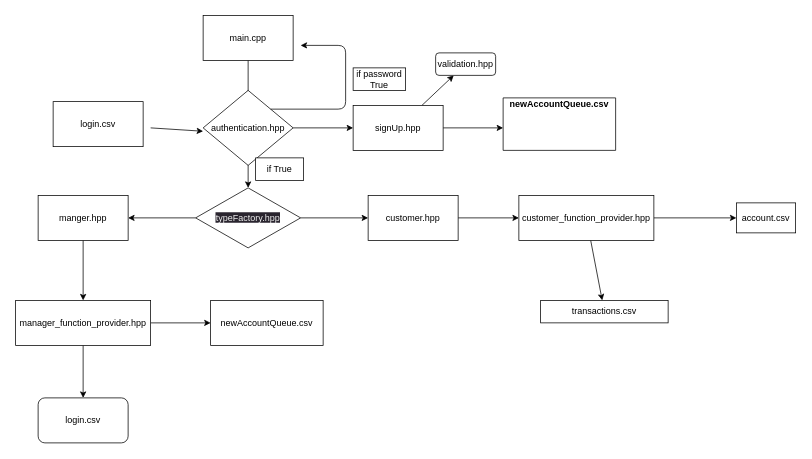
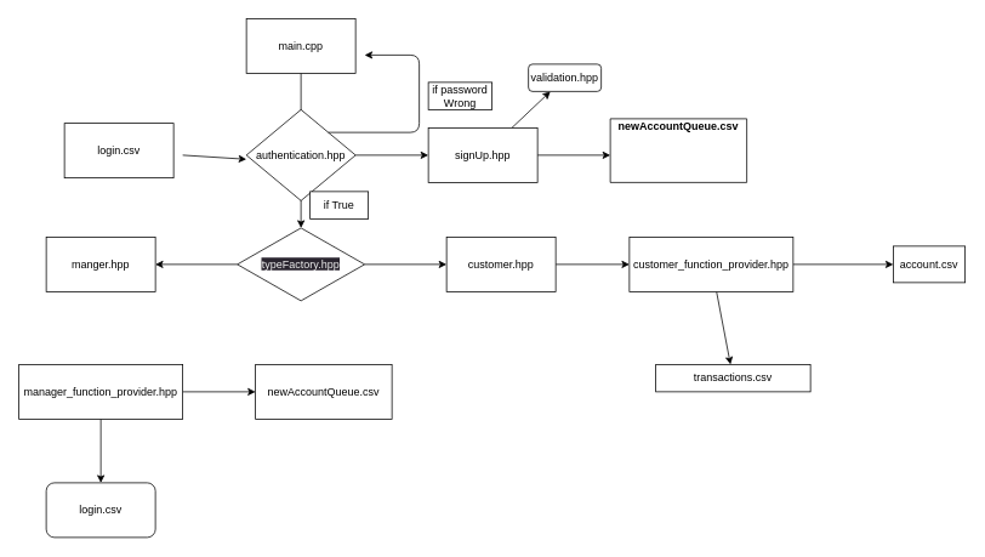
  <mxCell id="0" />
  <mxCell id="1" parent="0" />
  <mxCell id="2" value="" style="edgeStyle=none;html=1;" parent="1" source="3" target="6" edge="1"><mxGeometry relative="1" as="geometry" /></mxCell>
  <mxCell id="3" value="main.cpp&lt;br&gt;" style="rounded=0;whiteSpace=wrap;html=1;" parent="1" vertex="1"><mxGeometry x="270" y="20" width="120" height="60" as="geometry" /></mxCell>
  <mxCell id="4" value="" style="edgeStyle=none;html=1;" parent="1" source="6" target="8" edge="1"><mxGeometry relative="1" as="geometry" /></mxCell>
  <mxCell id="5" value="" style="edgeStyle=none;html=1;" parent="1" source="6" target="10" edge="1"><mxGeometry relative="1" as="geometry" /></mxCell>
  <mxCell id="6" value="&lt;meta charset=&quot;utf-8&quot;&gt;&lt;span style=&quot;color: rgb(240, 240, 240); font-family: Helvetica; font-size: 12px; font-style: normal; font-variant-ligatures: normal; font-variant-caps: normal; font-weight: 400; letter-spacing: normal; orphans: 2; text-align: center; text-indent: 0px; text-transform: none; widows: 2; word-spacing: 0px; -webkit-text-stroke-width: 0px; background-color: rgb(42, 37, 47); text-decoration-thickness: initial; text-decoration-style: initial; text-decoration-color: initial; float: none; display: inline !important;&quot;&gt;typeFactory.hpp&lt;/span&gt;" style="rhombus;whiteSpace=wrap;html=1;rounded=0;" parent="1" vertex="1"><mxGeometry x="260" y="250" width="140" height="80" as="geometry" /></mxCell>
- <mxCell id="7" value="" style="edgeStyle=none;html=1;" parent="1" source="8" target="13" edge="1"><mxGeometry relative="1" as="geometry" /></mxCell>
  <mxCell id="8" value="manger.hpp&lt;br&gt;" style="rounded=0;whiteSpace=wrap;html=1;" parent="1" vertex="1"><mxGeometry x="50" y="260" width="120" height="60" as="geometry" /></mxCell>
  <mxCell id="9" value="" style="edgeStyle=none;html=1;" parent="1" source="10" target="25" edge="1"><mxGeometry relative="1" as="geometry" /></mxCell>
  <mxCell id="10" value="customer.hpp" style="whiteSpace=wrap;html=1;rounded=0;" parent="1" vertex="1"><mxGeometry x="490" y="260" width="120" height="60" as="geometry" /></mxCell>
  <mxCell id="11" value="" style="edgeStyle=none;html=1;" parent="1" source="13" target="21" edge="1"><mxGeometry relative="1" as="geometry" /></mxCell>
  <mxCell id="12" value="" style="edgeStyle=none;html=1;" parent="1" source="13" target="22" edge="1"><mxGeometry relative="1" as="geometry" /></mxCell>
  <mxCell id="13" value="manager_function_provider.hpp&lt;br&gt;" style="whiteSpace=wrap;html=1;rounded=0;" parent="1" vertex="1"><mxGeometry y="400" width="180" height="60" as="geometry" x="20" /></mxCell>
  <mxCell id="14" value="" style="edgeStyle=none;html=1;entryX=0;entryY=0.545;entryDx=0;entryDy=0;entryPerimeter=0;" parent="1" target="16" edge="1"><mxGeometry relative="1" as="geometry"><mxPoint x="200" y="170" as="sourcePoint" /></mxGeometry></mxCell>
  <mxCell id="15" value="" style="edgeStyle=none;html=1;" parent="1" source="16" target="28" edge="1"><mxGeometry relative="1" as="geometry" /></mxCell>
  <mxCell id="16" value="authentication.hpp" style="rhombus;whiteSpace=wrap;html=1;" parent="1" vertex="1"><mxGeometry x="270" y="120" width="120" height="100" as="geometry" /></mxCell>
  <mxCell id="17" value="if True" style="rounded=0;whiteSpace=wrap;html=1;" parent="1" vertex="1"><mxGeometry x="340" y="210" width="64" height="30" as="geometry" /></mxCell>
  <mxCell id="18" value="" style="endArrow=classic;html=1;exitX=1;exitY=0;exitDx=0;exitDy=0;" parent="1" source="16" edge="1"><mxGeometry width="50" height="50" relative="1" as="geometry"><mxPoint x="410" y="280" as="sourcePoint" /><mxPoint x="400" y="60" as="targetPoint" /><Array as="points"><mxPoint x="460" y="145" /><mxPoint x="460" y="60" /></Array></mxGeometry></mxCell>
- <mxCell id="19" value="if password True" style="rounded=0;whiteSpace=wrap;html=1;" parent="1" vertex="1"><mxGeometry x="470" y="90" width="70" height="30" as="geometry" /></mxCell>
+ <mxCell id="19" value="if password Wrong" style="rounded=0;whiteSpace=wrap;html=1;" parent="1" vertex="1"><mxGeometry x="470" y="90" width="70" height="30" as="geometry" /></mxCell>
  <mxCell id="20" value="login.csv" style="whiteSpace=wrap;html=1;" parent="1" vertex="1"><mxGeometry x="70" y="135" width="120" height="60" as="geometry" /></mxCell>
  <mxCell id="21" value="login.csv" style="rounded=1;whiteSpace=wrap;html=1;" parent="1" vertex="1"><mxGeometry x="50" y="530" width="120" height="60" as="geometry" /></mxCell>
  <mxCell id="22" value="newAccountQueue.csv" style="whiteSpace=wrap;html=1;rounded=0;" parent="1" vertex="1"><mxGeometry x="280" y="400" width="150" height="60" as="geometry" /></mxCell>
  <mxCell id="23" value="" style="edgeStyle=none;html=1;" parent="1" source="25" target="30" edge="1"><mxGeometry relative="1" as="geometry" /></mxCell>
  <mxCell id="24" value="" style="edgeStyle=none;html=1;" parent="1" source="25" target="31" edge="1"><mxGeometry relative="1" as="geometry" /></mxCell>
  <mxCell id="25" value="customer_function_provider.hpp&lt;br&gt;" style="whiteSpace=wrap;html=1;rounded=0;" parent="1" vertex="1"><mxGeometry x="691" y="260" width="180" height="60" as="geometry" /></mxCell>
  <mxCell id="26" value="" style="edgeStyle=none;html=1;" parent="1" source="28" edge="1"><mxGeometry relative="1" as="geometry"><mxPoint x="670" y="170" as="targetPoint" /></mxGeometry></mxCell>
  <mxCell id="27" value="" style="edgeStyle=none;html=1;" parent="1" source="28" target="32" edge="1"><mxGeometry relative="1" as="geometry"><mxPoint x="610" y="100" as="targetPoint" /></mxGeometry></mxCell>
  <mxCell id="28" value="signUp.hpp&lt;br&gt;" style="whiteSpace=wrap;html=1;" parent="1" vertex="1"><mxGeometry x="470" y="140" width="120" height="60" as="geometry" /></mxCell>
  <mxCell id="29" value="&#10;newAccountQueue.csv" style="swimlane;startSize=0;" parent="1" vertex="1"><mxGeometry x="670" y="130" width="150" height="70" as="geometry" /></mxCell>
  <mxCell id="30" value="transactions.csv&lt;br&gt;" style="whiteSpace=wrap;html=1;rounded=0;" parent="1" vertex="1"><mxGeometry x="720" y="400" width="170" height="30" as="geometry" /></mxCell>
  <mxCell id="31" value="account.csv" style="whiteSpace=wrap;html=1;rounded=0;" parent="1" vertex="1"><mxGeometry x="981" y="270" width="79" height="40" as="geometry" /></mxCell>
  <mxCell id="32" value="validation.hpp&lt;br&gt;" style="rounded=1;whiteSpace=wrap;html=1;" parent="1" vertex="1"><mxGeometry x="580" y="70" width="80" height="30" as="geometry" /></mxCell>
